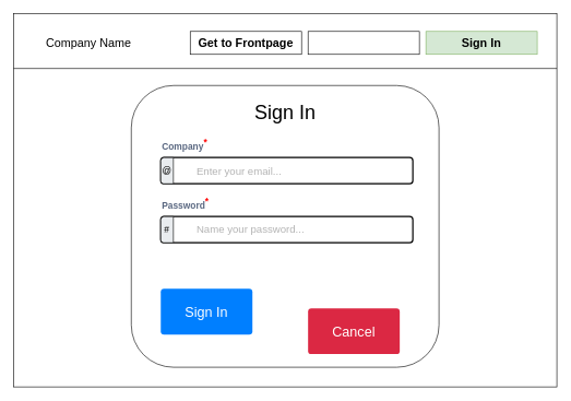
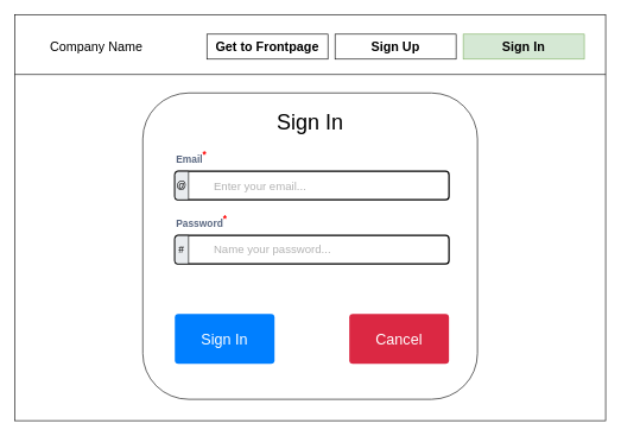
  <mxCell id="0" />
  <mxCell id="1" parent="0" />
  <mxCell id="2" value="" style="rounded=0;whiteSpace=wrap;html=1;" vertex="1" parent="1"><mxGeometry width="830" height="570" as="geometry" x="20" y="20" /></mxCell>
  <mxCell id="3" value="Company Name" style="text;html=1;strokeColor=none;fillColor=none;align=center;verticalAlign=middle;whiteSpace=wrap;rounded=0;fontSize=18;" vertex="1" parent="1"><mxGeometry x="60" y="50" width="150" height="30" as="geometry" /></mxCell>
  <mxCell id="4" value="" style="rounded=0;whiteSpace=wrap;html=1;" vertex="1" parent="1"><mxGeometry x="290" y="47.5" width="170" height="35" as="geometry" /></mxCell>
  <mxCell id="5" value="" style="rounded=0;whiteSpace=wrap;html=1;" vertex="1" parent="1"><mxGeometry x="470" y="47.5" width="170" height="35" as="geometry" /></mxCell>
  <mxCell id="6" value="" style="rounded=0;whiteSpace=wrap;html=1;fillColor=#d5e8d4;strokeColor=#82b366;" vertex="1" parent="1"><mxGeometry x="650" y="47.5" width="170" height="35" as="geometry" /></mxCell>
  <mxCell id="7" value="" style="line;strokeWidth=1;fillColor=none;align=left;verticalAlign=middle;spacingTop=-1;spacingLeft=3;spacingRight=3;rotatable=0;labelPosition=right;points=[];portConstraint=eastwest;strokeColor=inherit;" vertex="1" parent="1"><mxGeometry y="100" width="830" height="8" as="geometry" x="20" /></mxCell>
  <mxCell id="8" value="Sign In" style="text;html=1;strokeColor=none;fillColor=none;align=center;verticalAlign=middle;whiteSpace=wrap;rounded=0;fontStyle=1;fontSize=18;" vertex="1" parent="1"><mxGeometry x="650" y="50" width="170" height="30" as="geometry" /></mxCell>
+ <mxCell id="9" value="&lt;b&gt;&lt;font style=&quot;font-size: 18px;&quot;&gt;Sign Up&lt;/font&gt;&lt;/b&gt;" style="text;html=1;strokeColor=none;fillColor=none;align=center;verticalAlign=middle;whiteSpace=wrap;rounded=0;" vertex="1" parent="1"><mxGeometry x="470" y="50" width="170" height="30" as="geometry" /></mxCell>
  <mxCell id="10" value="&lt;font style=&quot;font-size: 18px;&quot;&gt;&lt;b&gt;Get to Frontpage&lt;/b&gt;&lt;/font&gt;" style="text;html=1;strokeColor=none;fillColor=none;align=center;verticalAlign=middle;whiteSpace=wrap;rounded=0;" vertex="1" parent="1"><mxGeometry x="290" y="50" width="170" height="30" as="geometry" /></mxCell>
  <mxCell id="11" value="" style="group" vertex="1" connectable="0" parent="1"><mxGeometry x="200" y="130" width="470" height="430" as="geometry" /></mxCell>
  <mxCell id="12" value="" style="group" vertex="1" connectable="0" parent="11"><mxGeometry width="470" height="430" as="geometry" /></mxCell>
  <mxCell id="13" value="" style="rounded=1;whiteSpace=wrap;html=1;strokeColor=#000000;strokeWidth=1;" vertex="1" parent="12"><mxGeometry width="470" height="430" as="geometry" /></mxCell>
  <mxCell id="14" value="Sign In" style="text;html=1;strokeColor=none;fillColor=none;align=center;verticalAlign=middle;whiteSpace=wrap;rounded=0;fontSize=30;" vertex="1" parent="12"><mxGeometry x="55" y="10" width="360" height="60" as="geometry" /></mxCell>
  <mxCell id="15" value="&lt;span style=&quot;font-size: 21px;&quot;&gt;Sign In&lt;/span&gt;" style="html=1;shadow=0;dashed=0;shape=mxgraph.bootstrap.rrect;rSize=5;strokeColor=none;strokeWidth=1;fillColor=#007FFF;fontColor=#FFFFFF;whiteSpace=wrap;align=center;verticalAlign=middle;spacingLeft=0;fontStyle=0;fontSize=16;spacing=5;" vertex="1" parent="12"><mxGeometry x="45" y="310" width="140" height="70" as="geometry" /></mxCell>
- <mxCell id="16" value="&lt;font style=&quot;font-size: 21px;&quot;&gt;Cancel&lt;/font&gt;" style="html=1;shadow=0;dashed=0;shape=mxgraph.bootstrap.rrect;rSize=5;strokeColor=none;strokeWidth=1;fillColor=#DB2843;fontColor=#FFFFFF;whiteSpace=wrap;align=center;verticalAlign=middle;spacingLeft=0;fontStyle=0;fontSize=16;spacing=5;" vertex="1" parent="12"><mxGeometry x="270" y="340" width="140" height="70" as="geometry" /></mxCell>
+ <mxCell id="16" value="&lt;font style=&quot;font-size: 21px;&quot;&gt;Cancel&lt;/font&gt;" style="html=1;shadow=0;dashed=0;shape=mxgraph.bootstrap.rrect;rSize=5;strokeColor=none;strokeWidth=1;fillColor=#DB2843;fontColor=#FFFFFF;whiteSpace=wrap;align=center;verticalAlign=middle;spacingLeft=0;fontStyle=0;fontSize=16;spacing=5;" vertex="1" parent="12"><mxGeometry x="290" y="310" width="140" height="70" as="geometry" /></mxCell>
  <mxCell id="17" value="" style="group" vertex="1" connectable="0" parent="12"><mxGeometry x="45" y="80" width="385" height="70" as="geometry" /></mxCell>
  <mxCell id="18" value="&lt;font color=&quot;#b3b3b3&quot;&gt;Enter your email...&lt;/font&gt;" style="html=1;shadow=0;dashed=0;shape=mxgraph.bootstrap.rrect;rSize=5;html=1;whiteSpace=wrap;align=left;spacing=15;spacingLeft=40;fontSize=16;strokeColor=#000000;strokeWidth=2;perimeterSpacing=2;" vertex="1" parent="17"><mxGeometry y="30" width="385" height="40" as="geometry" /></mxCell>
  <mxCell id="19" value="@" style="html=1;shadow=0;dashed=0;shape=mxgraph.bootstrap.leftButton;strokeColor=inherit;gradientColor=inherit;fontColor=inherit;fillColor=#E9ECEF;rSize=5;perimeter=none;whiteSpace=wrap;resizeHeight=1;fontSize=14;" vertex="1" parent="18"><mxGeometry width="19.25" height="40" as="geometry" /></mxCell>
- <mxCell id="20" value="&lt;font style=&quot;font-size: 14px;&quot;&gt;Company&lt;sup style=&quot;&quot;&gt;&lt;font color=&quot;#ff0000&quot; style=&quot;font-size: 14px;&quot;&gt;*&lt;/font&gt;&lt;/sup&gt;&lt;/font&gt;" style="fillColor=none;strokeColor=none;html=1;fontSize=12;fontStyle=0;align=left;fontColor=#596780;fontStyle=1;fontSize=11" vertex="1" parent="17"><mxGeometry width="240" height="20" as="geometry" /></mxCell>
+ <mxCell id="20" value="&lt;font style=&quot;font-size: 14px;&quot;&gt;Email&lt;sup style=&quot;&quot;&gt;&lt;font color=&quot;#ff0000&quot; style=&quot;font-size: 14px;&quot;&gt;*&lt;/font&gt;&lt;/sup&gt;&lt;/font&gt;" style="fillColor=none;strokeColor=none;html=1;fontSize=12;fontStyle=0;align=left;fontColor=#596780;fontStyle=1;fontSize=11" vertex="1" parent="17"><mxGeometry width="240" height="20" as="geometry" /></mxCell>
  <mxCell id="21" value="" style="group" vertex="1" connectable="0" parent="12"><mxGeometry x="45" y="170" width="385" height="70" as="geometry" /></mxCell>
  <mxCell id="22" value="&lt;font style=&quot;font-size: 14px;&quot;&gt;Password&lt;sup&gt;&lt;font style=&quot;font-size: 14px;&quot; color=&quot;#ff0000&quot;&gt;*&lt;/font&gt;&lt;/sup&gt;&lt;/font&gt;" style="fillColor=none;strokeColor=none;html=1;fontSize=11;fontStyle=0;align=left;fontColor=#596780;fontStyle=1;fontSize=11" vertex="1" parent="21"><mxGeometry width="240" height="20" as="geometry" /></mxCell>
  <mxCell id="23" value="&lt;font color=&quot;#b3b3b3&quot;&gt;Name your password...&lt;/font&gt;" style="html=1;shadow=0;dashed=0;shape=mxgraph.bootstrap.rrect;rSize=5;html=1;whiteSpace=wrap;align=left;spacing=15;spacingLeft=40;fontSize=16;strokeColor=#000000;strokeWidth=2;perimeterSpacing=2;" vertex="1" parent="21"><mxGeometry y="30" width="385" height="40" as="geometry" /></mxCell>
  <mxCell id="24" value="#" style="html=1;shadow=0;dashed=0;shape=mxgraph.bootstrap.leftButton;strokeColor=inherit;gradientColor=inherit;fontColor=inherit;fillColor=#E9ECEF;rSize=5;perimeter=none;whiteSpace=wrap;resizeHeight=1;fontSize=14;" vertex="1" parent="23"><mxGeometry width="19.25" height="40" as="geometry" /></mxCell>
